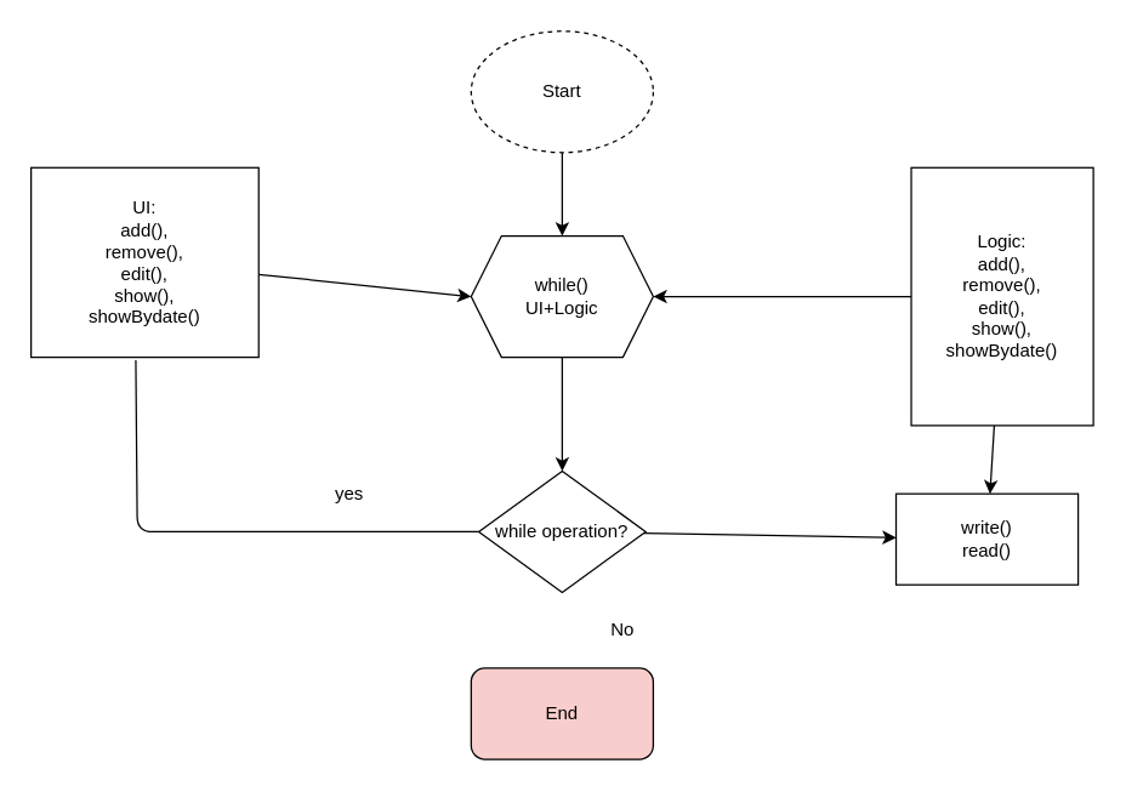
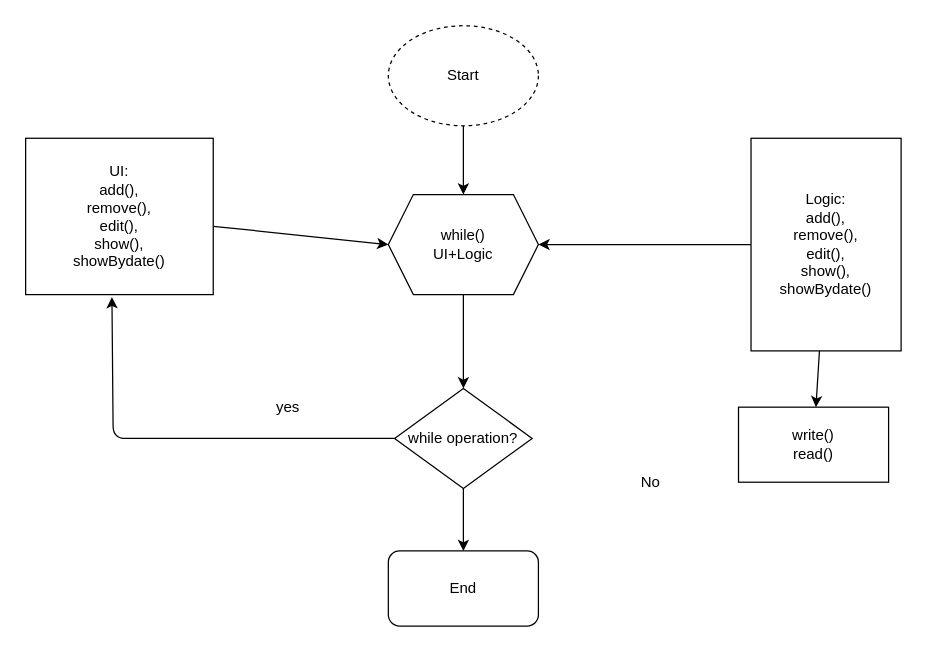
  <mxCell id="0" />
  <mxCell id="1" parent="0" />
  <mxCell id="2" value="" style="edgeStyle=none;html=1;entryX=0.5;entryY=0;entryDx=0;entryDy=0;" edge="1" parent="1" source="3"><mxGeometry relative="1" as="geometry"><mxPoint x="370" y="155" as="targetPoint" /></mxGeometry></mxCell>
  <mxCell id="3" value="Start" style="ellipse;whiteSpace=wrap;html=1;dashed=1;" vertex="1" parent="1"><mxGeometry x="310" y="20" width="120" height="80" as="geometry" /></mxCell>
  <mxCell id="4" style="edgeStyle=none;html=1;" edge="1" parent="1" source="5"><mxGeometry relative="1" as="geometry"><mxPoint x="310" y="195" as="targetPoint" /></mxGeometry></mxCell>
  <mxCell id="5" value="UI:&lt;br&gt;add(),&lt;br&gt;remove(),&lt;br&gt;edit(),&lt;br&gt;show(),&lt;br&gt;showBydate()" style="rounded=0;whiteSpace=wrap;html=1;" vertex="1" parent="1"><mxGeometry x="20" y="110" width="150" height="125" as="geometry" /></mxCell>
  <mxCell id="6" style="edgeStyle=none;html=1;entryX=1;entryY=0.5;entryDx=0;entryDy=0;" edge="1" parent="1" source="8"><mxGeometry relative="1" as="geometry"><mxPoint x="430" y="195" as="targetPoint" /></mxGeometry></mxCell>
  <mxCell id="7" value="" style="edgeStyle=none;html=1;" edge="1" parent="1" source="8" target="9"><mxGeometry relative="1" as="geometry" /></mxCell>
  <mxCell id="8" value="Logic:&lt;br&gt;add(),&lt;br&gt;remove(),&lt;br&gt;edit(),&lt;br&gt;show(),&lt;br&gt;showBydate()" style="rounded=0;whiteSpace=wrap;html=1;" vertex="1" parent="1"><mxGeometry x="600" y="110" width="120" height="170" as="geometry" /></mxCell>
  <mxCell id="9" value="write()&lt;br&gt;read()" style="whiteSpace=wrap;html=1;rounded=0;" vertex="1" parent="1"><mxGeometry x="590" y="325" width="120" height="60" as="geometry" /></mxCell>
  <mxCell id="10" value="" style="edgeStyle=none;html=1;" edge="1" parent="1"><mxGeometry relative="1" as="geometry"><mxPoint x="370" y="235" as="sourcePoint" /><mxPoint x="370" y="310" as="targetPoint" /></mxGeometry></mxCell>
  <mxCell id="11" value="while()&lt;br&gt;UI+Logic" style="shape=hexagon;perimeter=hexagonPerimeter2;whiteSpace=wrap;html=1;fixedSize=1;" vertex="1" parent="1"><mxGeometry x="310" y="155" width="120" height="80" as="geometry" /></mxCell>
- <mxCell id="12" style="edgeStyle=none;html=1;entryX=0.46;entryY=1.016;entryDx=0;entryDy=0;entryPerimeter=0;endArrow=none;" edge="1" parent="1" source="14" target="5"><mxGeometry relative="1" as="geometry"><mxPoint x="90" y="350" as="targetPoint" /><Array as="points"><mxPoint x="90" y="350" /></Array></mxGeometry></mxCell>
- <mxCell id="13" style="edgeStyle=none;html=1;" edge="1" parent="1" source="14" target="9"><mxGeometry relative="1" as="geometry" /></mxCell>
+ <mxCell id="12" style="edgeStyle=none;html=1;entryX=0.46;entryY=1.016;entryDx=0;entryDy=0;entryPerimeter=0;" edge="1" parent="1" source="14" target="5"><mxGeometry relative="1" as="geometry"><mxPoint x="90" y="350" as="targetPoint" /><Array as="points"><mxPoint x="90" y="350" /></Array></mxGeometry></mxCell>
+ <mxCell id="13" style="edgeStyle=none;html=1;entryX=0.5;entryY=0;entryDx=0;entryDy=0;" edge="1" parent="1" source="14" target="16"><mxGeometry relative="1" as="geometry" /></mxCell>
  <mxCell id="14" value="while operation?" style="rhombus;whiteSpace=wrap;html=1;" vertex="1" parent="1"><mxGeometry x="315" y="310" width="110" height="80" as="geometry" /></mxCell>
  <mxCell id="15" value="yes" style="text;html=1;strokeColor=none;fillColor=none;align=center;verticalAlign=middle;whiteSpace=wrap;rounded=0;" vertex="1" parent="1"><mxGeometry x="200" y="310" width="60" height="30" as="geometry" /></mxCell>
- <mxCell id="16" value="End" style="rounded=1;whiteSpace=wrap;html=1;fillColor=#f8cecc;" vertex="1" parent="1"><mxGeometry x="310" y="440" width="120" height="60" as="geometry" /></mxCell>
- <mxCell id="17" value="No" style="text;html=1;strokeColor=none;fillColor=none;align=center;verticalAlign=middle;whiteSpace=wrap;rounded=0;" vertex="1" parent="1"><mxGeometry x="380" y="400" width="60" height="30" as="geometry" /></mxCell>
+ <mxCell id="16" value="End" style="rounded=1;whiteSpace=wrap;html=1;" vertex="1" parent="1"><mxGeometry x="310" y="440" width="120" height="60" as="geometry" /></mxCell>
+ <mxCell id="17" value="No" style="text;html=1;strokeColor=none;fillColor=none;align=center;verticalAlign=middle;whiteSpace=wrap;rounded=0;" vertex="1" parent="1"><mxGeometry x="490" y="370" width="60" height="30" as="geometry" /></mxCell>
